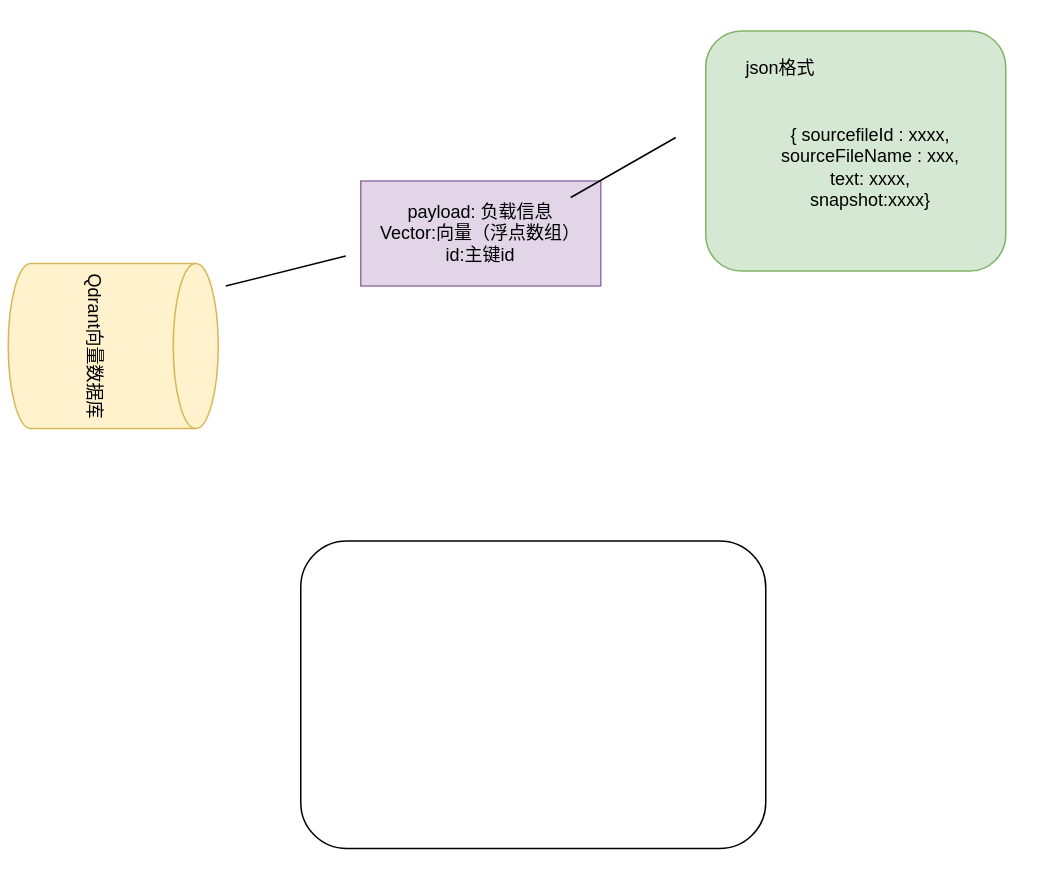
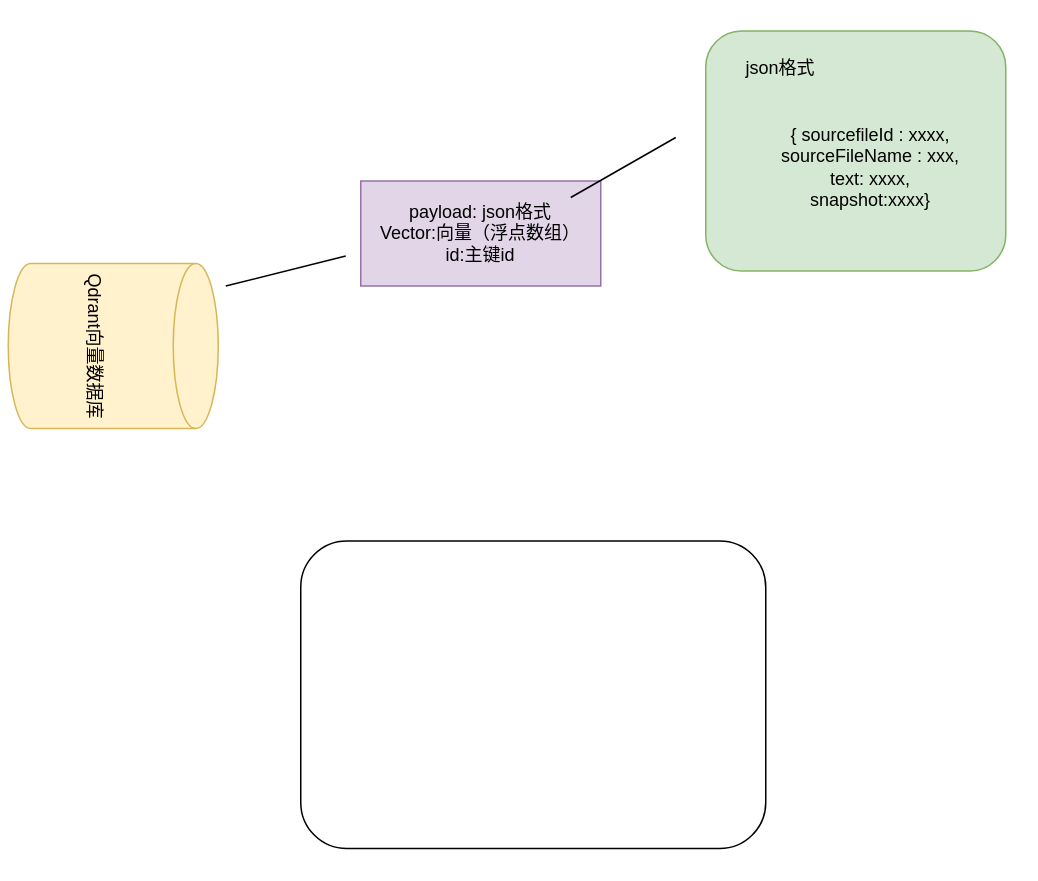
  <mxCell id="0" />
  <mxCell id="1" parent="0" />
  <mxCell id="2" value="" style="rounded=1;whiteSpace=wrap;html=1;" vertex="1" parent="1"><mxGeometry x="200" y="360" width="310" height="205" as="geometry" /></mxCell>
  <mxCell id="3" value="Qdrant向量数据库" style="shape=cylinder3;whiteSpace=wrap;html=1;boundedLbl=1;backgroundOutline=1;size=15;rotation=90;fillColor=#fff2cc;strokeColor=#d6b656;" vertex="1" parent="1"><mxGeometry x="20" y="160" width="110" height="140" as="geometry" /></mxCell>
  <mxCell id="4" value="" style="endArrow=none;html=1;rounded=0;" edge="1" parent="1"><mxGeometry width="50" height="50" relative="1" as="geometry"><mxPoint x="150" y="190" as="sourcePoint" /><mxPoint x="230" y="170" as="targetPoint" /></mxGeometry></mxCell>
- <mxCell id="5" value="&lt;div&gt;&lt;br&gt;&lt;/div&gt;payload: 负载信息&lt;div&gt;Vector:向量（浮点数组）&lt;/div&gt;&lt;div&gt;id:主键id&lt;/div&gt;&lt;div&gt;&lt;br&gt;&lt;/div&gt;" style="rounded=0;whiteSpace=wrap;html=1;fillColor=#e1d5e7;strokeColor=#9673a6;" vertex="1" parent="1"><mxGeometry x="240" y="120" width="160" height="70" as="geometry" /></mxCell>
+ <mxCell id="5" value="&lt;div&gt;&lt;br&gt;&lt;/div&gt;payload: json格式&lt;div&gt;Vector:向量（浮点数组）&lt;/div&gt;&lt;div&gt;id:主键id&lt;/div&gt;&lt;div&gt;&lt;br&gt;&lt;/div&gt;" style="rounded=0;whiteSpace=wrap;html=1;fillColor=#e1d5e7;strokeColor=#9673a6;" vertex="1" parent="1"><mxGeometry x="240" y="120" width="160" height="70" as="geometry" /></mxCell>
  <mxCell id="6" value="" style="endArrow=none;html=1;rounded=0;" edge="1" parent="1"><mxGeometry width="50" height="50" relative="1" as="geometry"><mxPoint x="380" y="131" as="sourcePoint" /><mxPoint x="450" y="91" as="targetPoint" /></mxGeometry></mxCell>
  <mxCell id="7" value="" style="rounded=1;whiteSpace=wrap;html=1;fillColor=#d5e8d4;strokeColor=#82b366;" vertex="1" parent="1"><mxGeometry x="470" y="20" width="200" height="160" as="geometry" /></mxCell>
  <mxCell id="8" value="json格式" style="text;html=1;align=center;verticalAlign=middle;whiteSpace=wrap;rounded=0;" vertex="1" parent="1"><mxGeometry x="490" y="30" width="60" height="30" as="geometry" /></mxCell>
  <mxCell id="9" value="{ sourcefileId : xxxx,&lt;div&gt;sourceFileName : xxx,&lt;/div&gt;&lt;div&gt;text: xxxx,&lt;/div&gt;&lt;div&gt;&lt;span style=&quot;background-color: initial;&quot;&gt;snapshot:xxxx}&lt;/span&gt;&lt;/div&gt;" style="text;html=1;align=center;verticalAlign=middle;whiteSpace=wrap;rounded=0;" vertex="1" parent="1"><mxGeometry x="490" y="81" width="180" height="60" as="geometry" /></mxCell>
